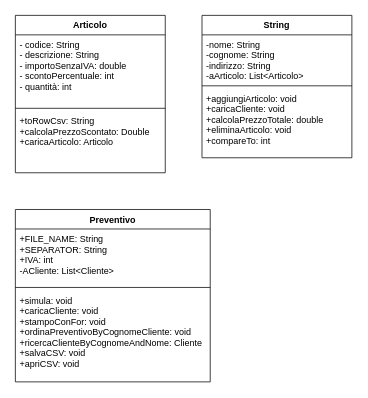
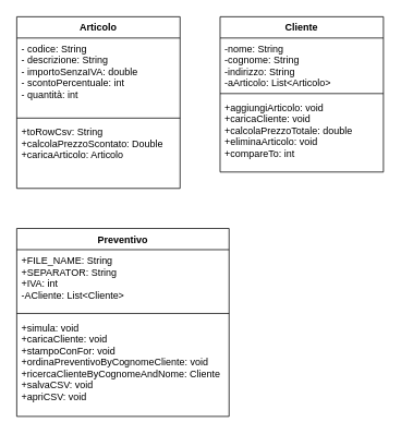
  <mxCell id="0" />
  <mxCell id="1" parent="0" />
  <mxCell id="2" value="Articolo" style="swimlane;fontStyle=1;align=center;verticalAlign=top;childLayout=stackLayout;horizontal=1;startSize=26;horizontalStack=0;resizeParent=1;resizeParentMax=0;resizeLast=0;collapsible=1;marginBottom=0;" vertex="1" parent="1"><mxGeometry x="20" y="20" width="200" height="210" as="geometry" /></mxCell>
  <mxCell id="3" value="- codice: String&#10;- descrizione: String&#10;- importoSenzaIVA: double&#10;- scontoPercentuale: int&#10;- quantità: int" style="text;strokeColor=none;fillColor=none;align=left;verticalAlign=top;spacingLeft=4;spacingRight=4;overflow=hidden;rotatable=0;points=[[0,0.5],[1,0.5]];portConstraint=eastwest;" vertex="1" parent="2"><mxGeometry y="26" width="200" height="94" as="geometry" /></mxCell>
  <mxCell id="4" value="" style="line;strokeWidth=1;fillColor=none;align=left;verticalAlign=middle;spacingTop=-1;spacingLeft=3;spacingRight=3;rotatable=0;labelPosition=right;points=[];portConstraint=eastwest;" vertex="1" parent="2"><mxGeometry y="120" width="200" height="8" as="geometry" /></mxCell>
  <mxCell id="5" value="+toRowCsv: String&#10;+calcolaPrezzoScontato: Double&#10;+caricaArticolo: Articolo" style="text;strokeColor=none;fillColor=none;align=left;verticalAlign=top;spacingLeft=4;spacingRight=4;overflow=hidden;rotatable=0;points=[[0,0.5],[1,0.5]];portConstraint=eastwest;" vertex="1" parent="2"><mxGeometry y="128" width="200" height="82" as="geometry" /></mxCell>
- <mxCell id="6" value="String" style="swimlane;fontStyle=1;align=center;verticalAlign=top;childLayout=stackLayout;horizontal=1;startSize=26;horizontalStack=0;resizeParent=1;resizeParentMax=0;resizeLast=0;collapsible=1;marginBottom=0;" vertex="1" parent="1"><mxGeometry x="269" y="20" width="200" height="190" as="geometry" /></mxCell>
+ <mxCell id="6" value="Cliente" style="swimlane;fontStyle=1;align=center;verticalAlign=top;childLayout=stackLayout;horizontal=1;startSize=26;horizontalStack=0;resizeParent=1;resizeParentMax=0;resizeLast=0;collapsible=1;marginBottom=0;" vertex="1" parent="1"><mxGeometry x="269" y="20" width="200" height="190" as="geometry" /></mxCell>
  <mxCell id="7" value="-nome: String&#10;-cognome: String&#10;-indirizzo: String&#10;-aArticolo: List&lt;Articolo&gt;&#10;" style="text;strokeColor=none;fillColor=none;align=left;verticalAlign=top;spacingLeft=4;spacingRight=4;overflow=hidden;rotatable=0;points=[[0,0.5],[1,0.5]];portConstraint=eastwest;" vertex="1" parent="6"><mxGeometry y="26" width="200" height="64" as="geometry" /></mxCell>
  <mxCell id="8" value="" style="line;strokeWidth=1;fillColor=none;align=left;verticalAlign=middle;spacingTop=-1;spacingLeft=3;spacingRight=3;rotatable=0;labelPosition=right;points=[];portConstraint=eastwest;" vertex="1" parent="6"><mxGeometry y="90" width="200" height="8" as="geometry" /></mxCell>
  <mxCell id="9" value="+aggiungiArticolo: void&#10;+caricaCliente: void&#10;+calcolaPrezzoTotale: double&#10;+eliminaArticolo: void&#10;+compareTo: int&#10;" style="text;strokeColor=none;fillColor=none;align=left;verticalAlign=top;spacingLeft=4;spacingRight=4;overflow=hidden;rotatable=0;points=[[0,0.5],[1,0.5]];portConstraint=eastwest;" vertex="1" parent="6"><mxGeometry y="98" width="200" height="92" as="geometry" /></mxCell>
  <mxCell id="10" style="edgeStyle=orthogonalEdgeStyle;rounded=0;orthogonalLoop=1;jettySize=auto;html=1;exitX=1;exitY=0.5;exitDx=0;exitDy=0;" edge="1" parent="6" source="9" target="9"><mxGeometry relative="1" as="geometry" /></mxCell>
  <mxCell id="11" value="Preventivo" style="swimlane;fontStyle=1;align=center;verticalAlign=top;childLayout=stackLayout;horizontal=1;startSize=26;horizontalStack=0;resizeParent=1;resizeParentMax=0;resizeLast=0;collapsible=1;marginBottom=0;" vertex="1" parent="1"><mxGeometry x="20" y="279" width="260" height="230" as="geometry" /></mxCell>
  <mxCell id="12" value="+FILE_NAME: String&#10;+SEPARATOR: String&#10;+IVA: int&#10;-ACliente: List&lt;Cliente&gt;&#10;" style="text;strokeColor=none;fillColor=none;align=left;verticalAlign=top;spacingLeft=4;spacingRight=4;overflow=hidden;rotatable=0;points=[[0,0.5],[1,0.5]];portConstraint=eastwest;" vertex="1" parent="11"><mxGeometry y="26" width="260" height="74" as="geometry" /></mxCell>
  <mxCell id="13" value="" style="line;strokeWidth=1;fillColor=none;align=left;verticalAlign=middle;spacingTop=-1;spacingLeft=3;spacingRight=3;rotatable=0;labelPosition=right;points=[];portConstraint=eastwest;" vertex="1" parent="11"><mxGeometry y="100" width="260" height="8" as="geometry" /></mxCell>
  <mxCell id="14" value="+simula: void&#10;+caricaCliente: void&#10;+stampoConFor: void&#10;+ordinaPreventivoByCognomeCliente: void&#10;+ricercaClienteByCognomeAndNome: Cliente&#10;+salvaCSV: void&#10;+apriCSV: void" style="text;strokeColor=none;fillColor=none;align=left;verticalAlign=top;spacingLeft=4;spacingRight=4;overflow=hidden;rotatable=0;points=[[0,0.5],[1,0.5]];portConstraint=eastwest;" vertex="1" parent="11"><mxGeometry y="108" width="260" height="122" as="geometry" /></mxCell>
